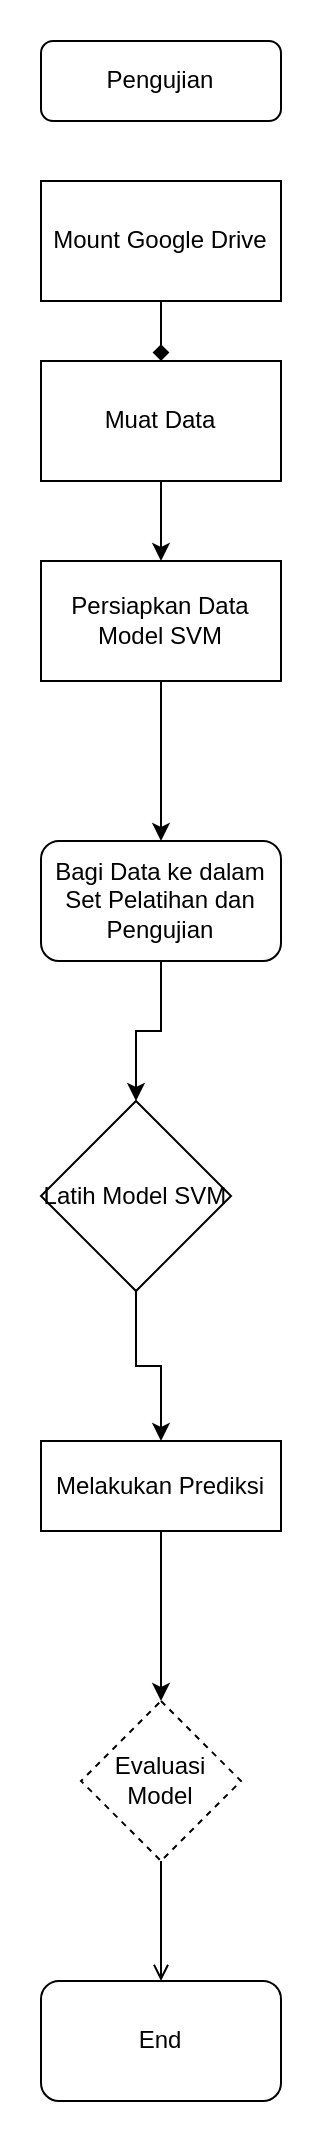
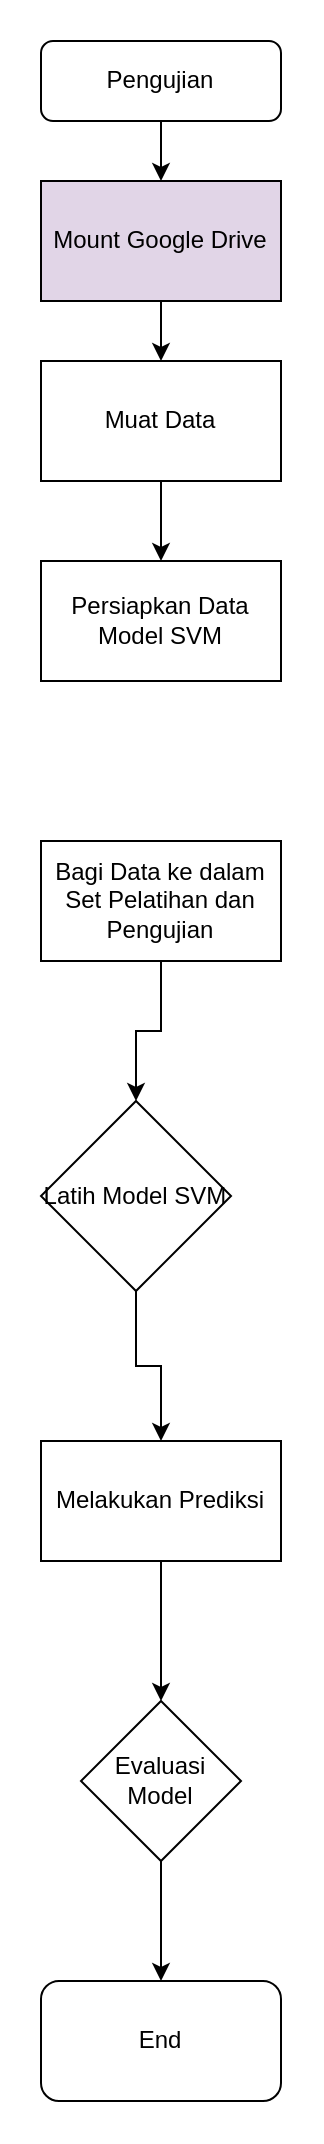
  <mxCell id="0" />
  <mxCell id="1" parent="0" />
+ <mxCell id="2" value="" style="edgeStyle=orthogonalEdgeStyle;rounded=0;orthogonalLoop=1;jettySize=auto;html=1;" edge="1" parent="1" source="3" target="13"><mxGeometry relative="1" as="geometry" /></mxCell>
  <mxCell id="3" value="Pengujian" style="rounded=1;whiteSpace=wrap;html=1;fontSize=12;glass=0;strokeWidth=1;shadow=0;" parent="1" vertex="1"><mxGeometry x="20" y="20" width="120" height="40" as="geometry" /></mxCell>
  <mxCell id="4" value="" style="edgeStyle=orthogonalEdgeStyle;rounded=0;orthogonalLoop=1;jettySize=auto;html=1;" edge="1" parent="1" source="5" target="7"><mxGeometry relative="1" as="geometry" /></mxCell>
  <mxCell id="5" value="Muat Data" style="rounded=0;whiteSpace=wrap;html=1;" vertex="1" parent="1"><mxGeometry x="20" y="180" width="120" height="60" as="geometry" /></mxCell>
- <mxCell id="6" value="" style="edgeStyle=orthogonalEdgeStyle;rounded=0;orthogonalLoop=1;jettySize=auto;html=1;" edge="1" parent="1" source="7" target="9"><mxGeometry relative="1" as="geometry" /></mxCell>
  <mxCell id="7" value="Persiapkan Data Model SVM" style="rounded=0;whiteSpace=wrap;html=1;" vertex="1" parent="1"><mxGeometry x="20" y="280" width="120" height="60" as="geometry" /></mxCell>
  <mxCell id="8" value="" style="edgeStyle=orthogonalEdgeStyle;rounded=0;orthogonalLoop=1;jettySize=auto;html=1;" edge="1" parent="1" source="9" target="11"><mxGeometry relative="1" as="geometry" /></mxCell>
- <mxCell id="9" value="Bagi Data ke dalam Set Pelatihan dan Pengujian" style="whiteSpace=wrap;html=1;rounded=1;" vertex="1" parent="1"><mxGeometry x="20" y="420" width="120" height="60" as="geometry" /></mxCell>
+ <mxCell id="9" value="Bagi Data ke dalam Set Pelatihan dan Pengujian" style="whiteSpace=wrap;html=1;rounded=0;" vertex="1" parent="1"><mxGeometry x="20" y="420" width="120" height="60" as="geometry" /></mxCell>
  <mxCell id="10" value="" style="edgeStyle=orthogonalEdgeStyle;rounded=0;orthogonalLoop=1;jettySize=auto;html=1;" edge="1" parent="1" source="11" target="15"><mxGeometry relative="1" as="geometry" /></mxCell>
  <mxCell id="11" value="Latih Model SVM" style="rhombus;whiteSpace=wrap;html=1;rounded=0;" vertex="1" parent="1"><mxGeometry x="20" y="550" width="95" height="95" as="geometry" /></mxCell>
- <mxCell id="12" value="" style="edgeStyle=orthogonalEdgeStyle;rounded=0;orthogonalLoop=1;jettySize=auto;html=1;endArrow=diamond;" edge="1" parent="1" source="13" target="5"><mxGeometry relative="1" as="geometry" /></mxCell>
- <mxCell id="13" value="Mount Google Drive" style="rounded=0;whiteSpace=wrap;html=1;" vertex="1" parent="1"><mxGeometry x="20" y="90" width="120" height="60" as="geometry" /></mxCell>
+ <mxCell id="12" value="" style="edgeStyle=orthogonalEdgeStyle;rounded=0;orthogonalLoop=1;jettySize=auto;html=1;" edge="1" parent="1" source="13" target="5"><mxGeometry relative="1" as="geometry" /></mxCell>
+ <mxCell id="13" value="Mount Google Drive" style="rounded=0;whiteSpace=wrap;html=1;fillColor=#e1d5e7;" vertex="1" parent="1"><mxGeometry x="20" y="90" width="120" height="60" as="geometry" /></mxCell>
  <mxCell id="14" value="" style="edgeStyle=orthogonalEdgeStyle;rounded=0;orthogonalLoop=1;jettySize=auto;html=1;" edge="1" parent="1" source="15" target="17"><mxGeometry relative="1" as="geometry" /></mxCell>
- <mxCell id="15" value="Melakukan Prediksi" style="whiteSpace=wrap;html=1;rounded=0;" vertex="1" parent="1"><mxGeometry x="20" y="720" width="120" height="45" as="geometry" /></mxCell>
- <mxCell id="16" value="" style="edgeStyle=orthogonalEdgeStyle;rounded=0;orthogonalLoop=1;jettySize=auto;html=1;endArrow=open;" edge="1" parent="1" source="17" target="18"><mxGeometry relative="1" as="geometry" /></mxCell>
- <mxCell id="17" value="Evaluasi Model" style="rhombus;whiteSpace=wrap;html=1;rounded=0;dashed=1;" vertex="1" parent="1"><mxGeometry x="40" y="850" width="80" height="80" as="geometry" /></mxCell>
+ <mxCell id="15" value="Melakukan Prediksi" style="whiteSpace=wrap;html=1;rounded=0;" vertex="1" parent="1"><mxGeometry x="20" y="720" width="120" height="60" as="geometry" /></mxCell>
+ <mxCell id="16" value="" style="edgeStyle=orthogonalEdgeStyle;rounded=0;orthogonalLoop=1;jettySize=auto;html=1;" edge="1" parent="1" source="17" target="18"><mxGeometry relative="1" as="geometry" /></mxCell>
+ <mxCell id="17" value="Evaluasi Model" style="rhombus;whiteSpace=wrap;html=1;rounded=0;" vertex="1" parent="1"><mxGeometry x="40" y="850" width="80" height="80" as="geometry" /></mxCell>
  <mxCell id="18" value="End" style="rounded=1;whiteSpace=wrap;html=1;" vertex="1" parent="1"><mxGeometry x="20" y="990" width="120" height="60" as="geometry" /></mxCell>
